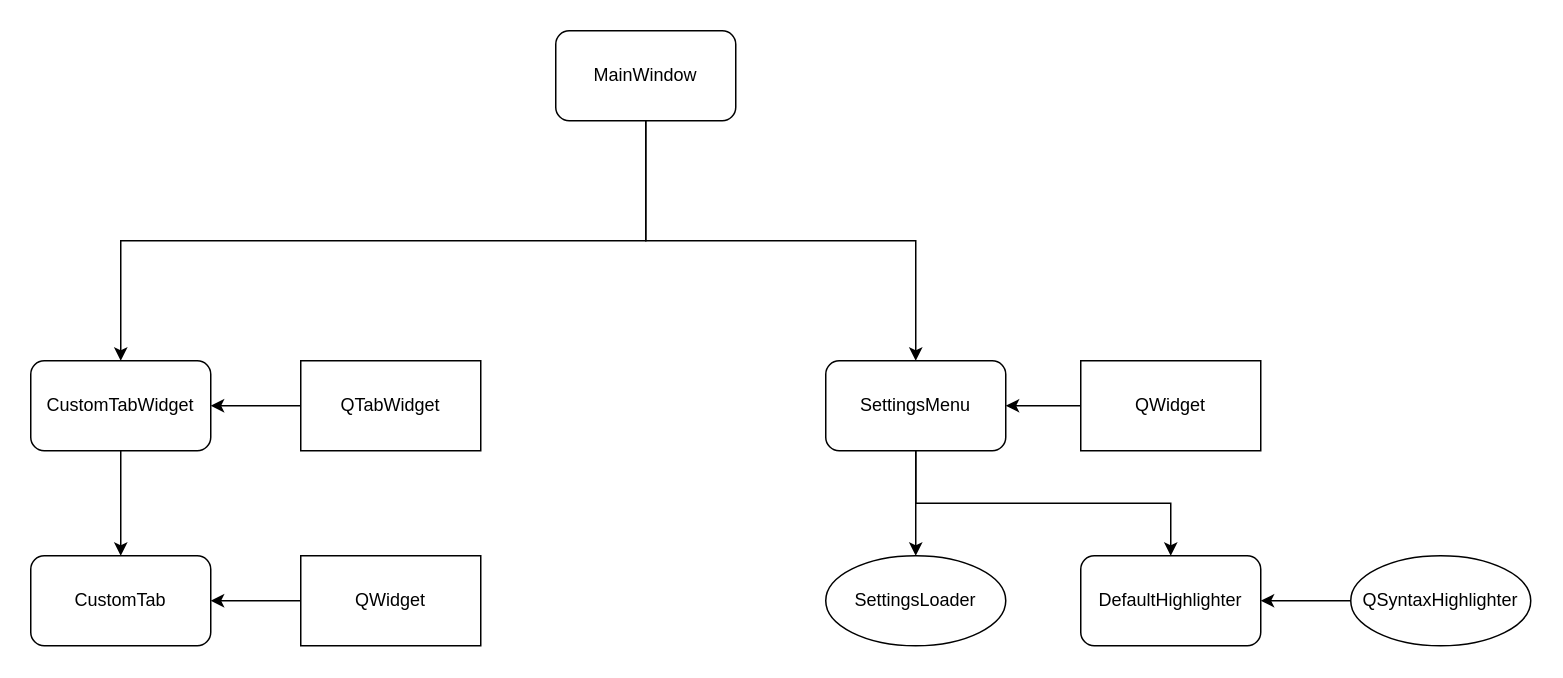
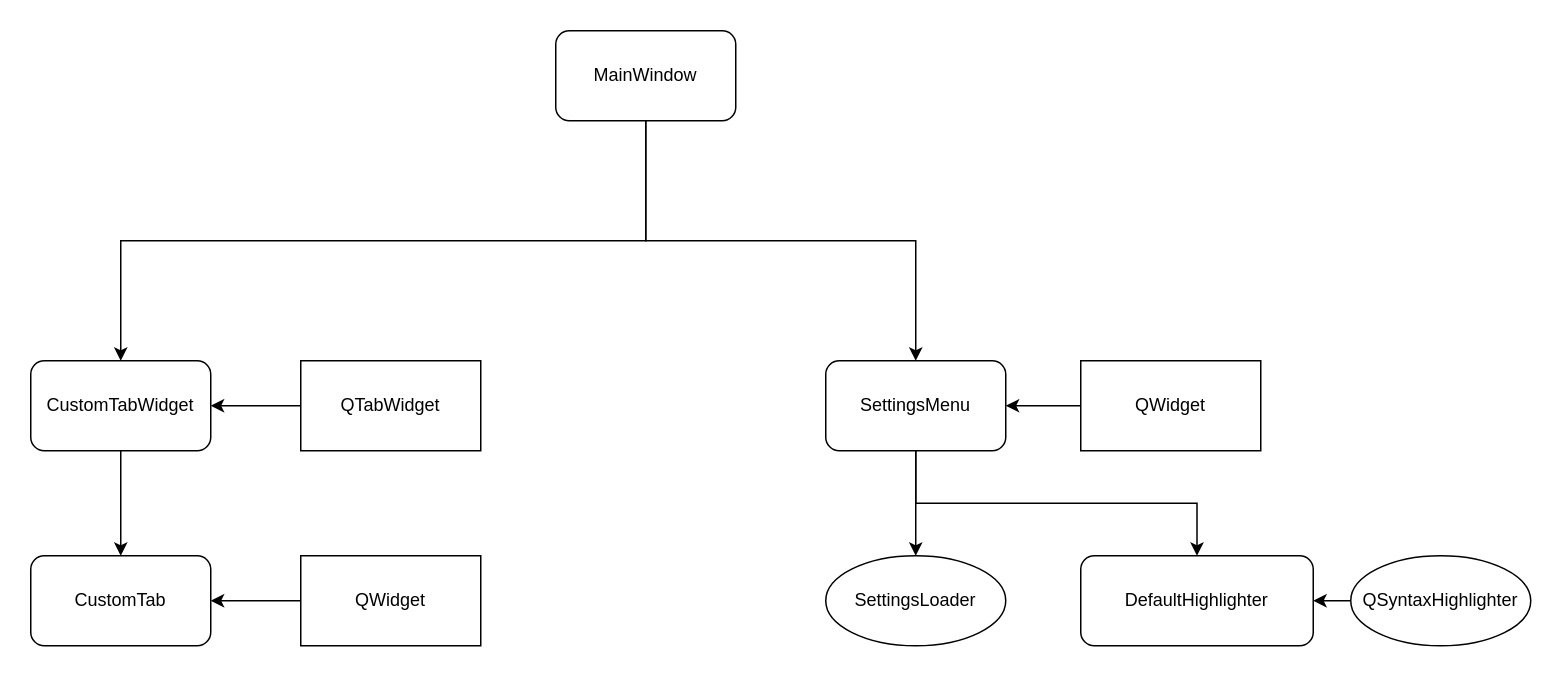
  <mxCell id="0" />
  <mxCell id="1" parent="0" />
  <mxCell id="2" style="edgeStyle=orthogonalEdgeStyle;rounded=0;orthogonalLoop=1;jettySize=auto;html=1;exitX=0.5;exitY=1;exitDx=0;exitDy=0;entryX=0.5;entryY=0;entryDx=0;entryDy=0;" parent="1" source="4" target="7" edge="1"><mxGeometry relative="1" as="geometry" /></mxCell>
  <mxCell id="3" style="edgeStyle=orthogonalEdgeStyle;rounded=0;orthogonalLoop=1;jettySize=auto;html=1;exitX=0.5;exitY=1;exitDx=0;exitDy=0;" edge="1" parent="1" source="4" target="16"><mxGeometry relative="1" as="geometry" /></mxCell>
  <mxCell id="4" value="MainWindow" style="rounded=1;whiteSpace=wrap;html=1;" parent="1" vertex="1"><mxGeometry x="370" y="20" width="120" height="60" as="geometry" /></mxCell>
  <mxCell id="5" value="" style="edgeStyle=orthogonalEdgeStyle;rounded=0;orthogonalLoop=1;jettySize=auto;html=1;" parent="1" source="7" target="8" edge="1"><mxGeometry relative="1" as="geometry" /></mxCell>
  <mxCell id="6" style="edgeStyle=orthogonalEdgeStyle;rounded=0;orthogonalLoop=1;jettySize=auto;html=1;exitX=0.5;exitY=1;exitDx=0;exitDy=0;" parent="1" source="7" target="9" edge="1"><mxGeometry relative="1" as="geometry" /></mxCell>
  <mxCell id="7" value="SettingsMenu" style="rounded=1;whiteSpace=wrap;html=1;" parent="1" vertex="1"><mxGeometry x="550" y="240" width="120" height="60" as="geometry" /></mxCell>
  <mxCell id="8" value="SettingsLoader" style="ellipse;whiteSpace=wrap;html=1;" parent="1" vertex="1"><mxGeometry x="550" y="370" width="120" height="60" as="geometry" /></mxCell>
- <mxCell id="9" value="DefaultHighlighter" style="rounded=1;whiteSpace=wrap;html=1;" parent="1" vertex="1"><mxGeometry x="720" y="370" width="120" height="60" as="geometry" /></mxCell>
+ <mxCell id="9" value="DefaultHighlighter" style="rounded=1;whiteSpace=wrap;html=1;" parent="1" vertex="1"><mxGeometry x="720" y="370" width="155" height="60" as="geometry" /></mxCell>
  <mxCell id="10" value="" style="edgeStyle=orthogonalEdgeStyle;rounded=0;orthogonalLoop=1;jettySize=auto;html=1;" parent="1" source="11" target="9" edge="1"><mxGeometry relative="1" as="geometry" /></mxCell>
  <mxCell id="11" value="QSyntaxHighlighter" style="ellipse;whiteSpace=wrap;html=1;" parent="1" vertex="1"><mxGeometry x="900" y="370" width="120" height="60" as="geometry" /></mxCell>
  <mxCell id="12" value="CustomTab" style="rounded=1;whiteSpace=wrap;html=1;" parent="1" vertex="1"><mxGeometry x="20" y="370" width="120" height="60" as="geometry" /></mxCell>
  <mxCell id="13" value="" style="edgeStyle=orthogonalEdgeStyle;rounded=0;orthogonalLoop=1;jettySize=auto;html=1;" edge="1" parent="1" source="14" target="12"><mxGeometry relative="1" as="geometry" /></mxCell>
  <mxCell id="14" value="QWidget" style="rounded=0;whiteSpace=wrap;html=1;" vertex="1" parent="1"><mxGeometry x="200" y="370" width="120" height="60" as="geometry" /></mxCell>
  <mxCell id="15" value="" style="edgeStyle=orthogonalEdgeStyle;rounded=0;orthogonalLoop=1;jettySize=auto;html=1;" edge="1" parent="1" source="16" target="12"><mxGeometry relative="1" as="geometry" /></mxCell>
  <mxCell id="16" value="CustomTabWidget" style="rounded=1;whiteSpace=wrap;html=1;" vertex="1" parent="1"><mxGeometry x="20" y="240" width="120" height="60" as="geometry" /></mxCell>
  <mxCell id="17" value="" style="edgeStyle=orthogonalEdgeStyle;rounded=0;orthogonalLoop=1;jettySize=auto;html=1;" edge="1" parent="1" source="18" target="16"><mxGeometry relative="1" as="geometry" /></mxCell>
  <mxCell id="18" value="QTabWidget" style="rounded=0;whiteSpace=wrap;html=1;" vertex="1" parent="1"><mxGeometry x="200" y="240" width="120" height="60" as="geometry" /></mxCell>
  <mxCell id="19" value="" style="edgeStyle=orthogonalEdgeStyle;rounded=0;orthogonalLoop=1;jettySize=auto;html=1;" edge="1" parent="1" source="20" target="7"><mxGeometry relative="1" as="geometry" /></mxCell>
  <mxCell id="20" value="QWidget" style="rounded=0;whiteSpace=wrap;html=1;" vertex="1" parent="1"><mxGeometry x="720" y="240" width="120" height="60" as="geometry" /></mxCell>
